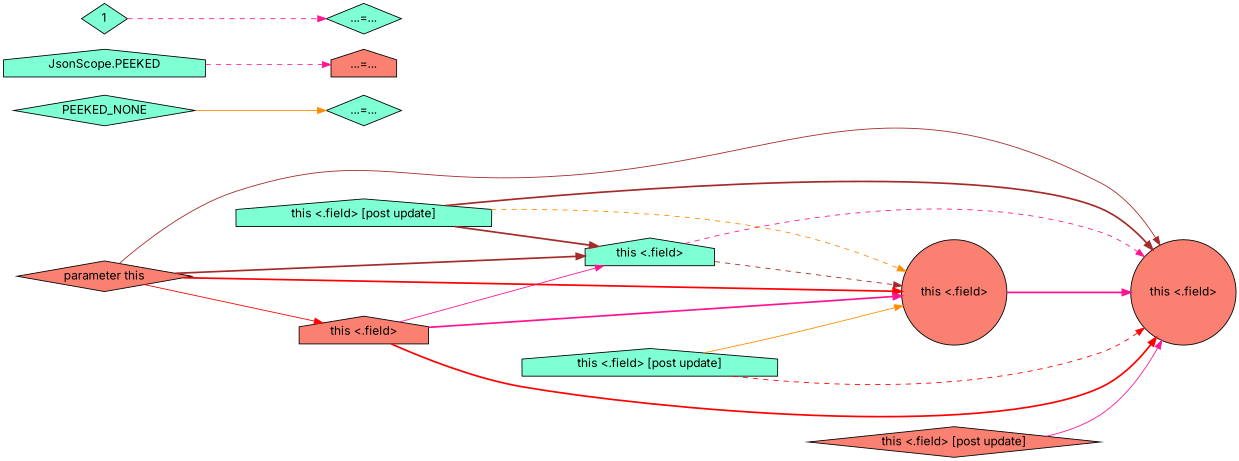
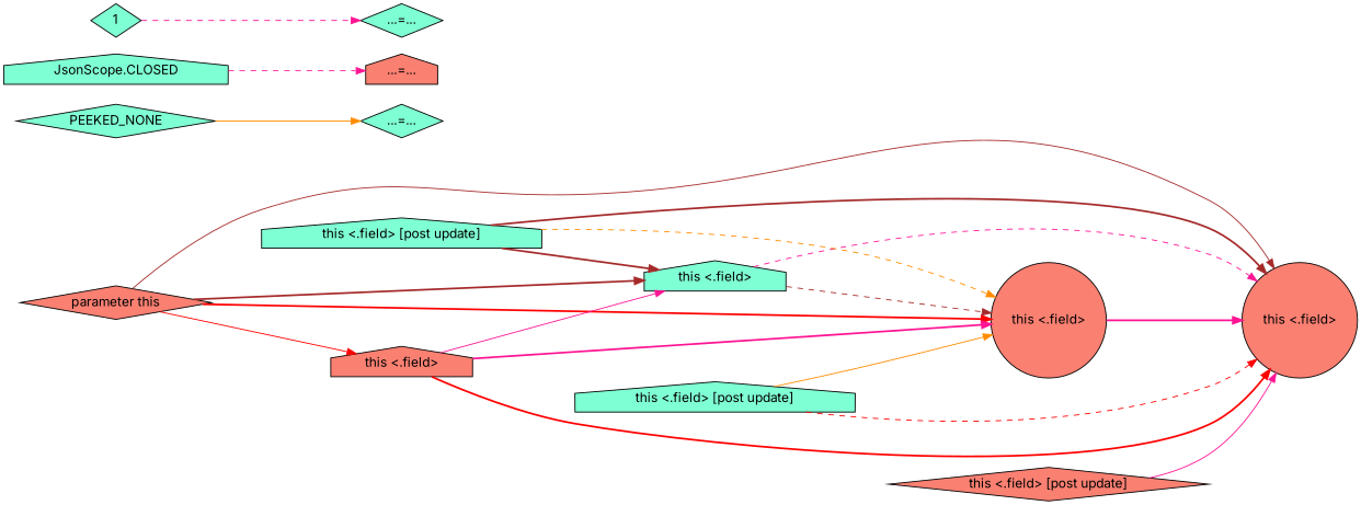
  digraph {
    compound=true
    fontname=Inter
    rankdir=LR
    node [fillcolor=aquamarine fontname=Inter shape=diamond style=filled]
    edge [color=deeppink fontname=Inter style=bold]
    n1 [fillcolor=salmon label="parameter this"]
    n2 [fillcolor=salmon label="this <.field>" shape=house]
    n3 [label="this <.field>" shape=house]
    n4 [fillcolor=salmon label="this <.field>" shape=circle]
    n5 [fillcolor=salmon label="this <.field>" shape=circle]
    n6 [label="this <.field> [post update]" shape=house]
    n7 [label="this <.field> [post update]" shape=house]
    n8 [fillcolor=salmon label="this <.field> [post update]"]
    n9 [label=PEEKED_NONE]
    n10 [label="...=..."]
-   n11 [label="JsonScope.PEEKED" shape=house]
+   n11 [label="JsonScope.CLOSED" shape=house]
    n12 [fillcolor=salmon label="...=..." shape=house]
    n13 [label=1]
    n14 [label="...=..."]
    n1 -> n2 [color=red style=solid]
    n1 -> n3 [color=brown]
    n1 -> n4 [color=red]
    n1 -> n5 [color=brown style=solid]
    n2 -> n3 [style=solid]
    n2 -> n4
    n2 -> n5 [color=red]
    n3 -> n4 [color=brown style=dashed]
    n3 -> n5 [style=dashed]
    n4 -> n5
    n6 -> n3 [color=brown]
    n6 -> n4 [color=darkorange style=dashed]
    n6 -> n5 [color=brown]
    n7 -> n4 [color=darkorange style=solid]
    n7 -> n5 [color=red style=dashed]
    n8 -> n5 [style=solid]
    n9 -> n10 [color=darkorange style=solid]
    n11 -> n12 [style=dashed]
    n13 -> n14 [style=dashed]
  }
